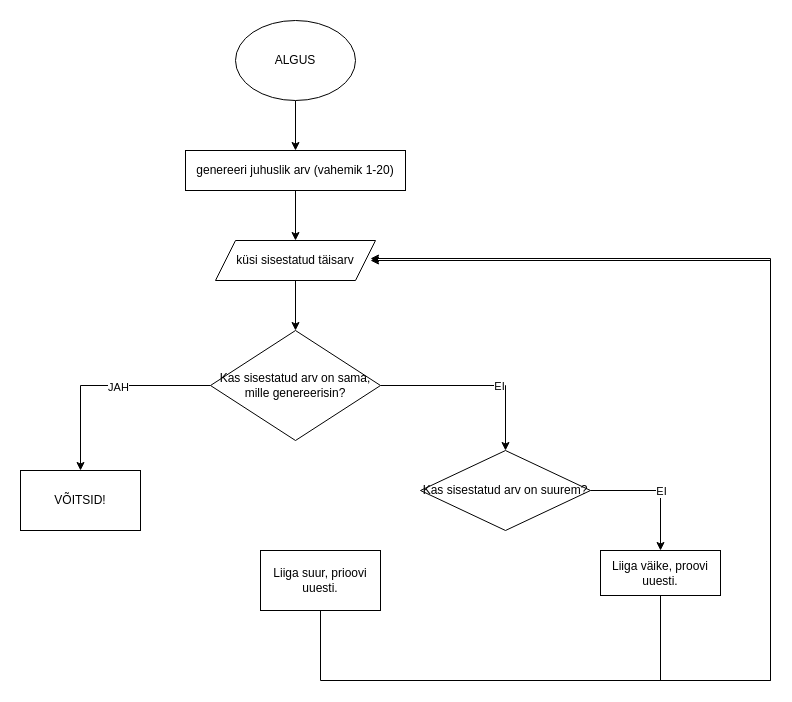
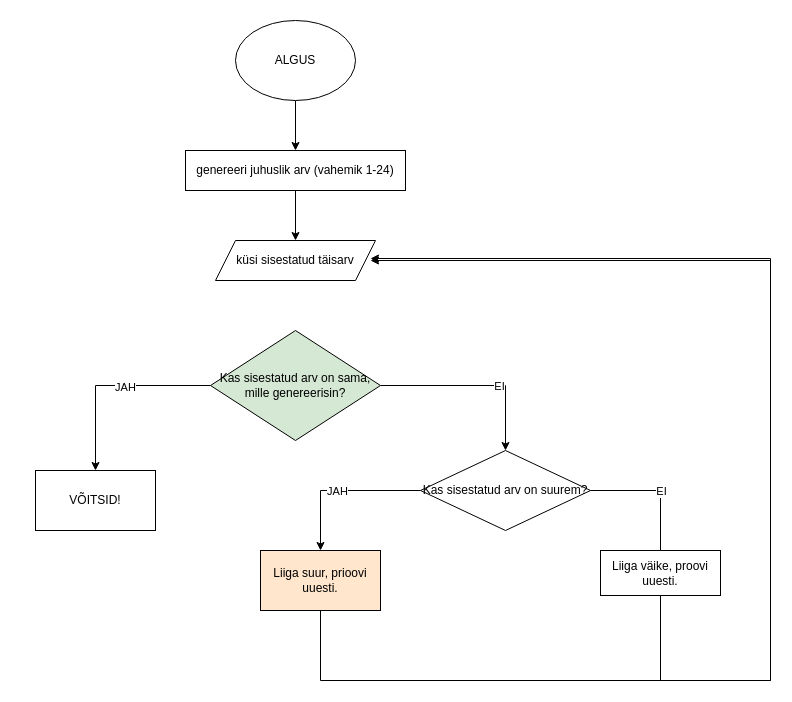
  <mxCell id="0" />
  <mxCell id="1" parent="0" />
  <mxCell id="2" value="" style="edgeStyle=orthogonalEdgeStyle;rounded=0;orthogonalLoop=1;jettySize=auto;html=1;" edge="1" parent="1" source="3" target="5"><mxGeometry relative="1" as="geometry" /></mxCell>
  <mxCell id="3" value="ALGUS" style="ellipse;whiteSpace=wrap;html=1;" vertex="1" parent="1"><mxGeometry x="235" y="20" width="120" height="80" as="geometry" /></mxCell>
  <mxCell id="4" value="" style="edgeStyle=orthogonalEdgeStyle;rounded=0;orthogonalLoop=1;jettySize=auto;html=1;" edge="1" parent="1" source="5" target="7"><mxGeometry relative="1" as="geometry" /></mxCell>
- <mxCell id="5" value="genereeri juhuslik arv (vahemik 1-20)" style="whiteSpace=wrap;html=1;" vertex="1" parent="1"><mxGeometry x="185" y="150" width="220" height="40" as="geometry" /></mxCell>
- <mxCell id="6" value="" style="edgeStyle=orthogonalEdgeStyle;rounded=0;orthogonalLoop=1;jettySize=auto;html=1;" edge="1" parent="1" source="7" target="12"><mxGeometry relative="1" as="geometry" /></mxCell>
+ <mxCell id="5" value="genereeri juhuslik arv (vahemik 1-24)" style="whiteSpace=wrap;html=1;" vertex="1" parent="1"><mxGeometry x="185" y="150" width="220" height="40" as="geometry" /></mxCell>
  <mxCell id="7" value="küsi sisestatud täisarv" style="shape=parallelogram;perimeter=parallelogramPerimeter;whiteSpace=wrap;html=1;fixedSize=1;" vertex="1" parent="1"><mxGeometry x="215" y="240" width="160" height="40" as="geometry" /></mxCell>
  <mxCell id="8" value="" style="edgeStyle=orthogonalEdgeStyle;rounded=0;orthogonalLoop=1;jettySize=auto;html=1;" edge="1" parent="1" source="12" target="18"><mxGeometry relative="1" as="geometry"><mxPoint x="530" y="460" as="targetPoint" /></mxGeometry></mxCell>
  <mxCell id="9" value="EI" style="edgeLabel;html=1;align=center;verticalAlign=middle;resizable=0;points=[];" vertex="1" connectable="0" parent="8"><mxGeometry x="-0.024" y="1" relative="1" as="geometry"><mxPoint x="25" y="1" as="offset" /></mxGeometry></mxCell>
  <mxCell id="10" style="edgeStyle=orthogonalEdgeStyle;rounded=0;orthogonalLoop=1;jettySize=auto;html=1;entryX=0.5;entryY=0;entryDx=0;entryDy=0;" edge="1" parent="1" source="12" target="13"><mxGeometry relative="1" as="geometry" /></mxCell>
  <mxCell id="11" value="JAH" style="edgeLabel;html=1;align=center;verticalAlign=middle;resizable=0;points=[];" vertex="1" connectable="0" parent="10"><mxGeometry x="-0.138" y="1" relative="1" as="geometry"><mxPoint as="offset" /></mxGeometry></mxCell>
- <mxCell id="12" value="Kas sisestatud arv on sama, mille genereerisin?" style="rhombus;whiteSpace=wrap;html=1;" vertex="1" parent="1"><mxGeometry x="210" y="330" width="170" height="110" as="geometry" /></mxCell>
- <mxCell id="13" value="VÕITSID!" style="rounded=0;whiteSpace=wrap;html=1;" vertex="1" parent="1"><mxGeometry x="20" y="470" width="120" height="60" as="geometry" /></mxCell>
- <mxCell id="16" value="" style="edgeStyle=orthogonalEdgeStyle;rounded=0;orthogonalLoop=1;jettySize=auto;html=1;" edge="1" parent="1" source="18" target="22"><mxGeometry relative="1" as="geometry" /></mxCell>
+ <mxCell id="12" value="Kas sisestatud arv on sama, mille genereerisin?" style="rhombus;whiteSpace=wrap;html=1;fillColor=#d5e8d4;" vertex="1" parent="1"><mxGeometry x="210" y="330" width="170" height="110" as="geometry" /></mxCell>
+ <mxCell id="13" value="VÕITSID!" style="rounded=0;whiteSpace=wrap;html=1;" vertex="1" parent="1"><mxGeometry x="35" y="470" width="120" height="60" as="geometry" /></mxCell>
+ <mxCell id="14" value="" style="edgeStyle=orthogonalEdgeStyle;rounded=0;orthogonalLoop=1;jettySize=auto;html=1;" edge="1" parent="1" source="18" target="20"><mxGeometry relative="1" as="geometry" /></mxCell>
+ <mxCell id="15" value="JAH" style="edgeLabel;html=1;align=center;verticalAlign=middle;resizable=0;points=[];" vertex="1" connectable="0" parent="14"><mxGeometry x="-0.061" y="3" relative="1" as="geometry"><mxPoint x="-9" y="-3" as="offset" /></mxGeometry></mxCell>
+ <mxCell id="16" value="" style="edgeStyle=orthogonalEdgeStyle;rounded=0;orthogonalLoop=1;jettySize=auto;html=1;endArrow=none;" edge="1" parent="1" source="18" target="22"><mxGeometry relative="1" as="geometry" /></mxCell>
  <mxCell id="17" value="EI" style="edgeLabel;html=1;align=center;verticalAlign=middle;resizable=0;points=[];" vertex="1" connectable="0" parent="16"><mxGeometry x="-0.046" y="1" relative="1" as="geometry"><mxPoint x="8" y="1" as="offset" /></mxGeometry></mxCell>
  <mxCell id="18" value="Kas sisestatud arv on suurem?" style="rhombus;whiteSpace=wrap;html=1;" vertex="1" parent="1"><mxGeometry x="420" y="450" width="170" height="80" as="geometry" /></mxCell>
  <mxCell id="19" style="edgeStyle=orthogonalEdgeStyle;rounded=0;orthogonalLoop=1;jettySize=auto;html=1;" edge="1" parent="1" source="20"><mxGeometry relative="1" as="geometry"><mxPoint x="370" y="260" as="targetPoint" /><Array as="points"><mxPoint x="320" y="680" /><mxPoint x="770" y="680" /><mxPoint x="770" y="260" /></Array></mxGeometry></mxCell>
- <mxCell id="20" value="Liiga suur, prioovi uuesti." style="whiteSpace=wrap;html=1;" vertex="1" parent="1"><mxGeometry x="260" y="550" width="120" height="60" as="geometry" /></mxCell>
+ <mxCell id="20" value="Liiga suur, prioovi uuesti." style="whiteSpace=wrap;html=1;fillColor=#ffe6cc;" vertex="1" parent="1"><mxGeometry x="260" y="550" width="120" height="60" as="geometry" /></mxCell>
  <mxCell id="21" style="edgeStyle=orthogonalEdgeStyle;rounded=0;orthogonalLoop=1;jettySize=auto;html=1;exitX=0.5;exitY=1;exitDx=0;exitDy=0;" edge="1" parent="1" source="22"><mxGeometry relative="1" as="geometry"><mxPoint x="370" y="258" as="targetPoint" /><Array as="points"><mxPoint x="660" y="680" /><mxPoint x="770" y="680" /><mxPoint x="770" y="258" /></Array></mxGeometry></mxCell>
  <mxCell id="22" value="Liiga väike, proovi uuesti." style="whiteSpace=wrap;html=1;" vertex="1" parent="1"><mxGeometry x="600" y="550" width="120" height="45" as="geometry" /></mxCell>
